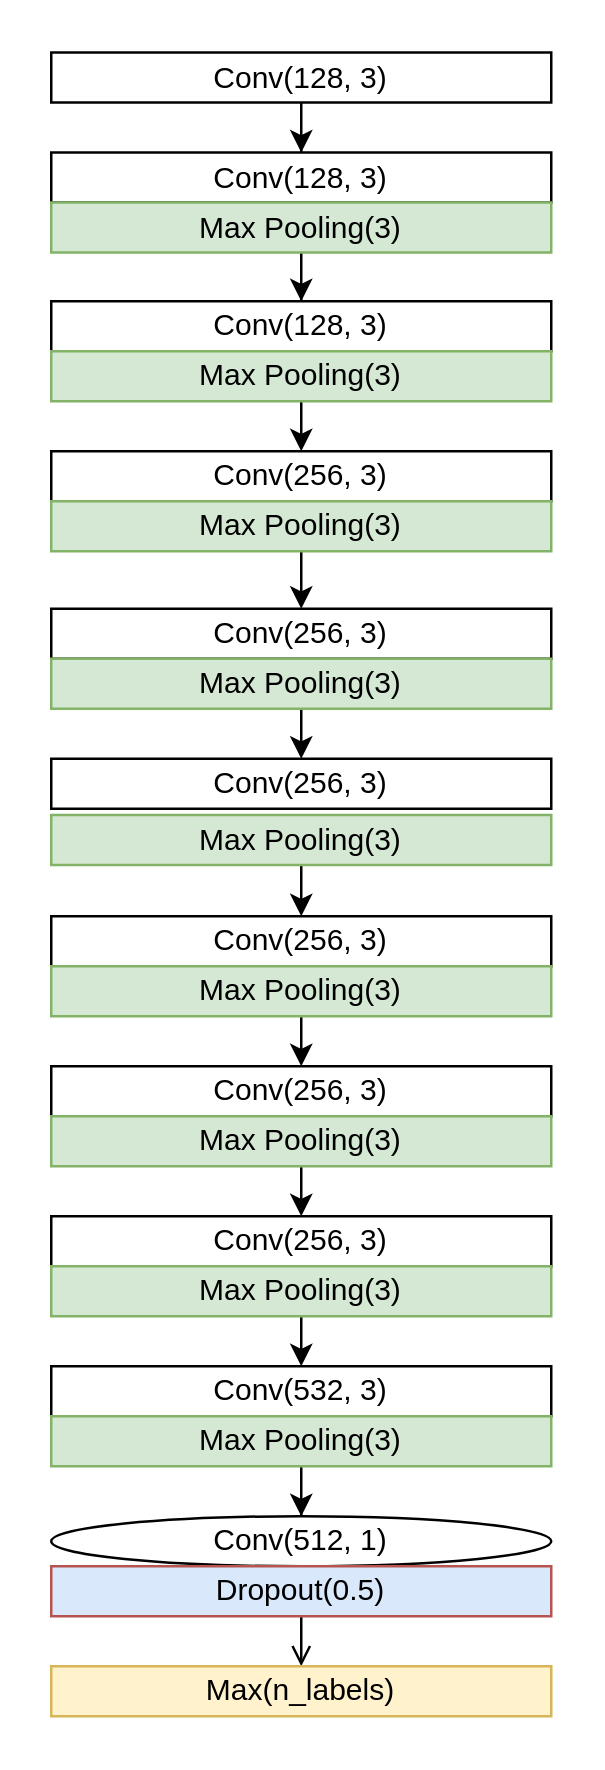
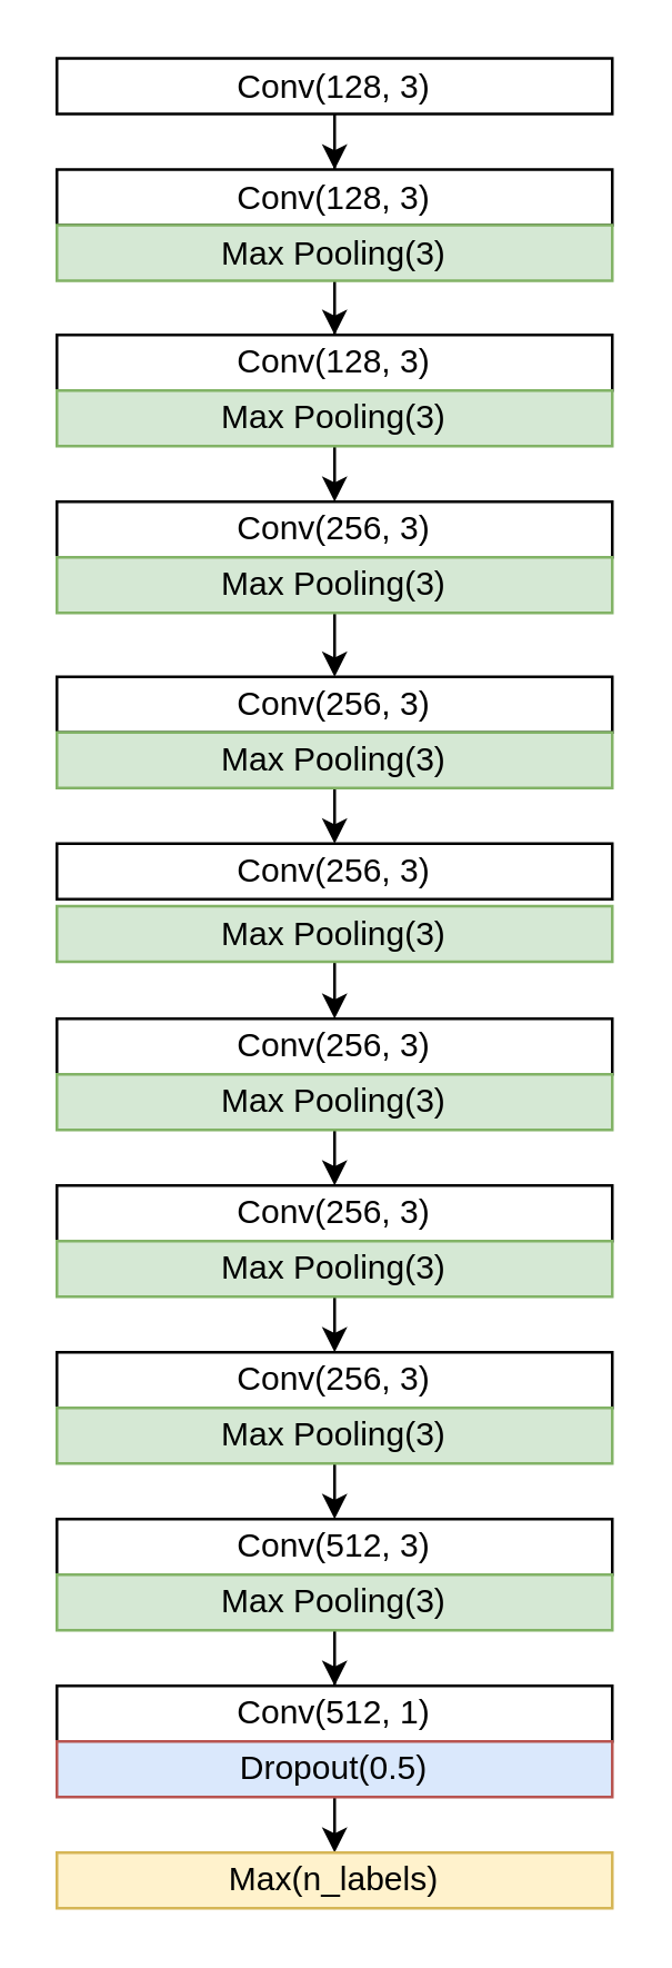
  <mxCell id="0" />
  <mxCell id="1" parent="0" />
  <mxCell id="2" style="edgeStyle=orthogonalEdgeStyle;rounded=0;orthogonalLoop=1;jettySize=auto;html=1;entryX=0.5;entryY=0;entryDx=0;entryDy=0;" edge="1" parent="1" source="3" target="4"><mxGeometry relative="1" as="geometry" /></mxCell>
  <mxCell id="3" value="Conv(128, 3)" style="rounded=0;whiteSpace=wrap;html=1;" vertex="1" parent="1"><mxGeometry x="20" y="20.5" width="200" height="20" as="geometry" /></mxCell>
  <mxCell id="4" value="Conv(128, 3)" style="rounded=0;whiteSpace=wrap;html=1;" vertex="1" parent="1"><mxGeometry x="20" y="60.5" width="200" height="20" as="geometry" /></mxCell>
  <mxCell id="5" style="edgeStyle=orthogonalEdgeStyle;rounded=0;orthogonalLoop=1;jettySize=auto;html=1;exitX=0.5;exitY=1;exitDx=0;exitDy=0;" edge="1" parent="1" source="6" target="7"><mxGeometry relative="1" as="geometry" /></mxCell>
  <mxCell id="6" value="Max Pooling(3)" style="rounded=0;whiteSpace=wrap;html=1;fillColor=#d5e8d4;strokeColor=#82b366;" vertex="1" parent="1"><mxGeometry x="20" y="80.5" width="200" height="20" as="geometry" /></mxCell>
  <mxCell id="7" value="Conv(128, 3)" style="rounded=0;whiteSpace=wrap;html=1;" vertex="1" parent="1"><mxGeometry x="20" y="120" width="200" height="20" as="geometry" /></mxCell>
  <mxCell id="8" style="edgeStyle=orthogonalEdgeStyle;rounded=0;orthogonalLoop=1;jettySize=auto;html=1;exitX=0.5;exitY=1;exitDx=0;exitDy=0;entryX=0.5;entryY=0;entryDx=0;entryDy=0;" edge="1" parent="1" source="9" target="10"><mxGeometry relative="1" as="geometry" /></mxCell>
  <mxCell id="9" value="Max Pooling(3)" style="rounded=0;whiteSpace=wrap;html=1;fillColor=#d5e8d4;strokeColor=#82b366;" vertex="1" parent="1"><mxGeometry x="20" y="140" width="200" height="20" as="geometry" /></mxCell>
  <mxCell id="10" value="Conv(256, 3)" style="rounded=0;whiteSpace=wrap;html=1;" vertex="1" parent="1"><mxGeometry x="20" y="180" width="200" height="20" as="geometry" /></mxCell>
  <mxCell id="11" style="edgeStyle=orthogonalEdgeStyle;rounded=0;orthogonalLoop=1;jettySize=auto;html=1;exitX=0.5;exitY=1;exitDx=0;exitDy=0;" edge="1" parent="1" source="12" target="13"><mxGeometry relative="1" as="geometry" /></mxCell>
  <mxCell id="12" value="Max Pooling(3)" style="rounded=0;whiteSpace=wrap;html=1;fillColor=#d5e8d4;strokeColor=#82b366;" vertex="1" parent="1"><mxGeometry x="20" y="200" width="200" height="20" as="geometry" /></mxCell>
  <mxCell id="13" value="Conv(256, 3)" style="rounded=0;whiteSpace=wrap;html=1;" vertex="1" parent="1"><mxGeometry x="20" y="243" width="200" height="20" as="geometry" /></mxCell>
  <mxCell id="14" style="edgeStyle=orthogonalEdgeStyle;rounded=0;orthogonalLoop=1;jettySize=auto;html=1;exitX=0.5;exitY=1;exitDx=0;exitDy=0;entryX=0.5;entryY=0;entryDx=0;entryDy=0;" edge="1" parent="1" source="15" target="16"><mxGeometry relative="1" as="geometry" /></mxCell>
  <mxCell id="15" value="Max Pooling(3)" style="rounded=0;whiteSpace=wrap;html=1;fillColor=#d5e8d4;strokeColor=#82b366;" vertex="1" parent="1"><mxGeometry x="20" y="263" width="200" height="20" as="geometry" /></mxCell>
  <mxCell id="16" value="Conv(256, 3)" style="rounded=0;whiteSpace=wrap;html=1;" vertex="1" parent="1"><mxGeometry x="20" y="303" width="200" height="20" as="geometry" /></mxCell>
  <mxCell id="17" style="edgeStyle=orthogonalEdgeStyle;rounded=0;orthogonalLoop=1;jettySize=auto;html=1;exitX=0.5;exitY=1;exitDx=0;exitDy=0;entryX=0.5;entryY=0;entryDx=0;entryDy=0;" edge="1" parent="1" source="18" target="19"><mxGeometry relative="1" as="geometry" /></mxCell>
  <mxCell id="18" value="Max Pooling(3)" style="rounded=0;whiteSpace=wrap;html=1;fillColor=#d5e8d4;strokeColor=#82b366;" vertex="1" parent="1"><mxGeometry x="20" y="325.5" width="200" height="20" as="geometry" /></mxCell>
  <mxCell id="19" value="Conv(256, 3)" style="rounded=0;whiteSpace=wrap;html=1;" vertex="1" parent="1"><mxGeometry x="20" y="366" width="200" height="20" as="geometry" /></mxCell>
  <mxCell id="20" style="edgeStyle=orthogonalEdgeStyle;rounded=0;orthogonalLoop=1;jettySize=auto;html=1;exitX=0.5;exitY=1;exitDx=0;exitDy=0;entryX=0.5;entryY=0;entryDx=0;entryDy=0;" edge="1" parent="1" source="21" target="22"><mxGeometry relative="1" as="geometry" /></mxCell>
  <mxCell id="21" value="Max Pooling(3)" style="rounded=0;whiteSpace=wrap;html=1;fillColor=#d5e8d4;strokeColor=#82b366;" vertex="1" parent="1"><mxGeometry x="20" y="386" width="200" height="20" as="geometry" /></mxCell>
  <mxCell id="22" value="Conv(256, 3)" style="rounded=0;whiteSpace=wrap;html=1;" vertex="1" parent="1"><mxGeometry x="20" y="426" width="200" height="20" as="geometry" /></mxCell>
  <mxCell id="23" style="edgeStyle=orthogonalEdgeStyle;rounded=0;orthogonalLoop=1;jettySize=auto;html=1;exitX=0.5;exitY=1;exitDx=0;exitDy=0;entryX=0.5;entryY=0;entryDx=0;entryDy=0;" edge="1" parent="1" source="24" target="25"><mxGeometry relative="1" as="geometry" /></mxCell>
  <mxCell id="24" value="Max Pooling(3)" style="rounded=0;whiteSpace=wrap;html=1;fillColor=#d5e8d4;strokeColor=#82b366;" vertex="1" parent="1"><mxGeometry x="20" y="446" width="200" height="20" as="geometry" /></mxCell>
  <mxCell id="25" value="Conv(256, 3)" style="rounded=0;whiteSpace=wrap;html=1;" vertex="1" parent="1"><mxGeometry x="20" y="486" width="200" height="20" as="geometry" /></mxCell>
  <mxCell id="26" style="edgeStyle=orthogonalEdgeStyle;rounded=0;orthogonalLoop=1;jettySize=auto;html=1;exitX=0.5;exitY=1;exitDx=0;exitDy=0;entryX=0.5;entryY=0;entryDx=0;entryDy=0;" edge="1" parent="1" source="27" target="28"><mxGeometry relative="1" as="geometry" /></mxCell>
  <mxCell id="27" value="Max Pooling(3)" style="rounded=0;whiteSpace=wrap;html=1;fillColor=#d5e8d4;strokeColor=#82b366;" vertex="1" parent="1"><mxGeometry x="20" y="506" width="200" height="20" as="geometry" /></mxCell>
- <mxCell id="28" value="Conv(532, 3)" style="rounded=0;whiteSpace=wrap;html=1;" vertex="1" parent="1"><mxGeometry x="20" y="546" width="200" height="20" as="geometry" /></mxCell>
+ <mxCell id="28" value="Conv(512, 3)" style="rounded=0;whiteSpace=wrap;html=1;" vertex="1" parent="1"><mxGeometry x="20" y="546" width="200" height="20" as="geometry" /></mxCell>
  <mxCell id="29" style="edgeStyle=orthogonalEdgeStyle;rounded=0;orthogonalLoop=1;jettySize=auto;html=1;exitX=0.5;exitY=1;exitDx=0;exitDy=0;" edge="1" parent="1" source="30" target="31"><mxGeometry relative="1" as="geometry" /></mxCell>
  <mxCell id="30" value="Max Pooling(3)" style="rounded=0;whiteSpace=wrap;html=1;fillColor=#d5e8d4;strokeColor=#82b366;" vertex="1" parent="1"><mxGeometry x="20" y="566" width="200" height="20" as="geometry" /></mxCell>
- <mxCell id="31" value="Conv(512, 1)" style="ellipse;whiteSpace=wrap;html=1;" vertex="1" parent="1"><mxGeometry x="20" y="606" width="200" height="20" as="geometry" /></mxCell>
- <mxCell id="32" style="edgeStyle=orthogonalEdgeStyle;rounded=0;orthogonalLoop=1;jettySize=auto;html=1;exitX=0.5;exitY=1;exitDx=0;exitDy=0;entryX=0.5;entryY=0;entryDx=0;entryDy=0;endArrow=open;" edge="1" parent="1" source="33" target="34"><mxGeometry relative="1" as="geometry" /></mxCell>
+ <mxCell id="31" value="Conv(512, 1)" style="rounded=0;whiteSpace=wrap;html=1;" vertex="1" parent="1"><mxGeometry x="20" y="606" width="200" height="20" as="geometry" /></mxCell>
+ <mxCell id="32" style="edgeStyle=orthogonalEdgeStyle;rounded=0;orthogonalLoop=1;jettySize=auto;html=1;exitX=0.5;exitY=1;exitDx=0;exitDy=0;entryX=0.5;entryY=0;entryDx=0;entryDy=0;" edge="1" parent="1" source="33" target="34"><mxGeometry relative="1" as="geometry" /></mxCell>
  <mxCell id="33" value="Dropout(0.5)" style="rounded=0;whiteSpace=wrap;html=1;fillColor=#dae8fc;strokeColor=#b85450;" vertex="1" parent="1"><mxGeometry x="20" y="626" width="200" height="20" as="geometry" /></mxCell>
  <mxCell id="34" value="Max(n_labels)" style="rounded=0;whiteSpace=wrap;html=1;fillColor=#fff2cc;strokeColor=#d6b656;" vertex="1" parent="1"><mxGeometry x="20" y="666" width="200" height="20" as="geometry" /></mxCell>
